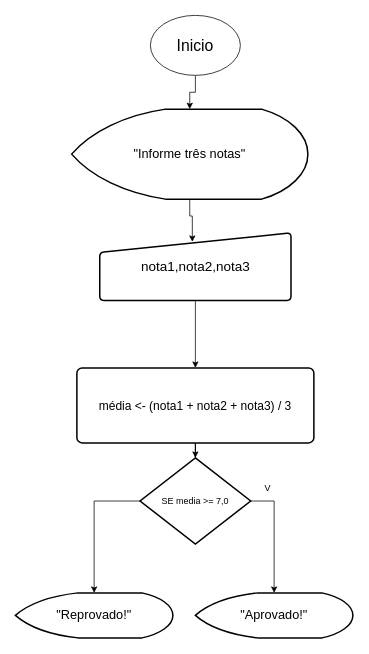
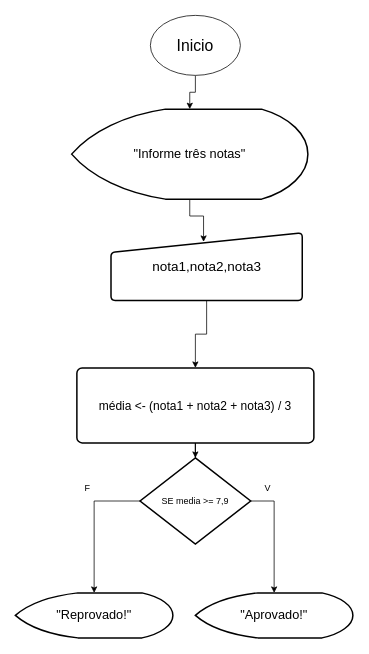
  <mxCell id="0" />
  <mxCell id="1" parent="0" />
  <mxCell id="2" style="edgeStyle=orthogonalEdgeStyle;rounded=0;orthogonalLoop=1;jettySize=auto;html=1;exitX=0.5;exitY=1;exitDx=0;exitDy=0;entryX=0.5;entryY=0;entryDx=0;entryDy=0;entryPerimeter=0;" edge="1" parent="1" source="3" target="5"><mxGeometry relative="1" as="geometry" /></mxCell>
  <mxCell id="3" value="&lt;font style=&quot;font-size: 21px;&quot;&gt;Inicio&lt;/font&gt;" style="ellipse;whiteSpace=wrap;html=1;" vertex="1" parent="1"><mxGeometry x="200" y="20" width="120" height="80" as="geometry" /></mxCell>
  <mxCell id="4" style="edgeStyle=orthogonalEdgeStyle;rounded=0;orthogonalLoop=1;jettySize=auto;html=1;exitX=0.5;exitY=1;exitDx=0;exitDy=0;exitPerimeter=0;entryX=0.484;entryY=0.133;entryDx=0;entryDy=0;entryPerimeter=0;" edge="1" parent="1" source="5" target="9"><mxGeometry relative="1" as="geometry" /></mxCell>
  <mxCell id="5" value="&lt;font style=&quot;font-size: 17px;&quot;&gt;&quot;Informe três notas&quot;&lt;/font&gt;" style="strokeWidth=2;html=1;shape=mxgraph.flowchart.display;whiteSpace=wrap;" vertex="1" parent="1"><mxGeometry x="95" y="145" width="315" height="120" as="geometry" /></mxCell>
  <mxCell id="6" style="edgeStyle=orthogonalEdgeStyle;rounded=0;orthogonalLoop=1;jettySize=auto;html=1;entryX=0.5;entryY=0;entryDx=0;entryDy=0;entryPerimeter=0;" edge="1" parent="1" source="7" target="12"><mxGeometry relative="1" as="geometry" /></mxCell>
  <mxCell id="7" value="&lt;font style=&quot;font-size: 16px;&quot;&gt;média &amp;lt;- (nota1 + nota2 + nota3) / 3&lt;/font&gt;" style="rounded=1;whiteSpace=wrap;html=1;absoluteArcSize=1;arcSize=14;strokeWidth=2;" vertex="1" parent="1"><mxGeometry x="102" y="490" width="316" height="100" as="geometry" /></mxCell>
  <mxCell id="8" style="edgeStyle=orthogonalEdgeStyle;rounded=0;orthogonalLoop=1;jettySize=auto;html=1;entryX=0.5;entryY=0;entryDx=0;entryDy=0;" edge="1" parent="1" source="9" target="7"><mxGeometry relative="1" as="geometry" /></mxCell>
- <mxCell id="9" value="&lt;font style=&quot;font-size: 18px;&quot;&gt;nota1,nota2,nota3&lt;/font&gt;" style="html=1;strokeWidth=2;shape=manualInput;whiteSpace=wrap;rounded=1;size=26;arcSize=11;" vertex="1" parent="1"><mxGeometry x="132.5" y="310" width="255" height="90" as="geometry" /></mxCell>
+ <mxCell id="9" value="&lt;font style=&quot;font-size: 18px;&quot;&gt;nota1,nota2,nota3&lt;/font&gt;" style="html=1;strokeWidth=2;shape=manualInput;whiteSpace=wrap;rounded=1;size=26;arcSize=11;" vertex="1" parent="1"><mxGeometry x="147.5" y="310" width="255" height="90" as="geometry" /></mxCell>
  <mxCell id="10" style="edgeStyle=orthogonalEdgeStyle;rounded=0;orthogonalLoop=1;jettySize=auto;html=1;exitX=1;exitY=0.5;exitDx=0;exitDy=0;exitPerimeter=0;entryX=0.5;entryY=0;entryDx=0;entryDy=0;entryPerimeter=0;" edge="1" parent="1" source="12" target="13"><mxGeometry relative="1" as="geometry" /></mxCell>
  <mxCell id="11" style="edgeStyle=orthogonalEdgeStyle;rounded=0;orthogonalLoop=1;jettySize=auto;html=1;exitX=0;exitY=0.5;exitDx=0;exitDy=0;exitPerimeter=0;entryX=0.5;entryY=0;entryDx=0;entryDy=0;entryPerimeter=0;" edge="1" parent="1" source="12" target="15"><mxGeometry relative="1" as="geometry" /></mxCell>
- <mxCell id="12" value="SE media &amp;gt;= 7,0" style="strokeWidth=2;html=1;shape=mxgraph.flowchart.decision;whiteSpace=wrap;" vertex="1" parent="1"><mxGeometry x="186.25" y="610" width="147.5" height="115" as="geometry" /></mxCell>
+ <mxCell id="12" value="SE media &amp;gt;= 7,9" style="strokeWidth=2;html=1;shape=mxgraph.flowchart.decision;whiteSpace=wrap;" vertex="1" parent="1"><mxGeometry x="186.25" y="610" width="147.5" height="115" as="geometry" /></mxCell>
  <mxCell id="13" value="&lt;span style=&quot;font-size: 17px;&quot;&gt;&quot;Aprovado!&quot;&lt;/span&gt;" style="strokeWidth=2;html=1;shape=mxgraph.flowchart.display;whiteSpace=wrap;" vertex="1" parent="1"><mxGeometry x="260" y="790" width="210" height="60" as="geometry" /></mxCell>
  <mxCell id="14" value="V" style="text;html=1;align=center;verticalAlign=middle;resizable=0;points=[];autosize=1;strokeColor=none;fillColor=none;" vertex="1" parent="1"><mxGeometry x="333" y="635" width="45" height="30" as="geometry" /></mxCell>
  <mxCell id="15" value="&lt;span style=&quot;font-size: 17px;&quot;&gt;&quot;Reprovado!&quot;&lt;/span&gt;" style="strokeWidth=2;html=1;shape=mxgraph.flowchart.display;whiteSpace=wrap;" vertex="1" parent="1"><mxGeometry x="20" y="790" width="210" height="60" as="geometry" /></mxCell>
+ <mxCell id="16" value="F" style="text;html=1;align=center;verticalAlign=middle;resizable=0;points=[];autosize=1;strokeColor=none;fillColor=none;" vertex="1" parent="1"><mxGeometry x="93" y="635" width="45" height="30" as="geometry" /></mxCell>
